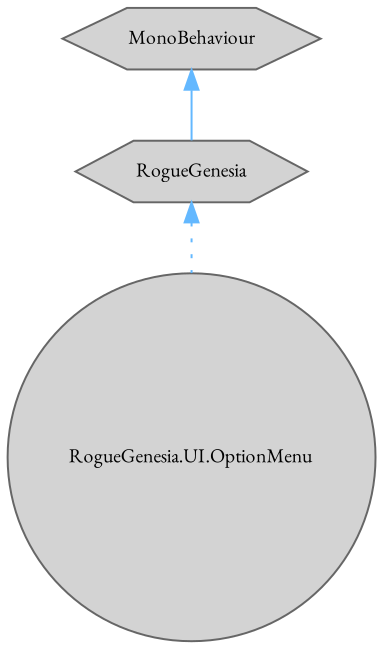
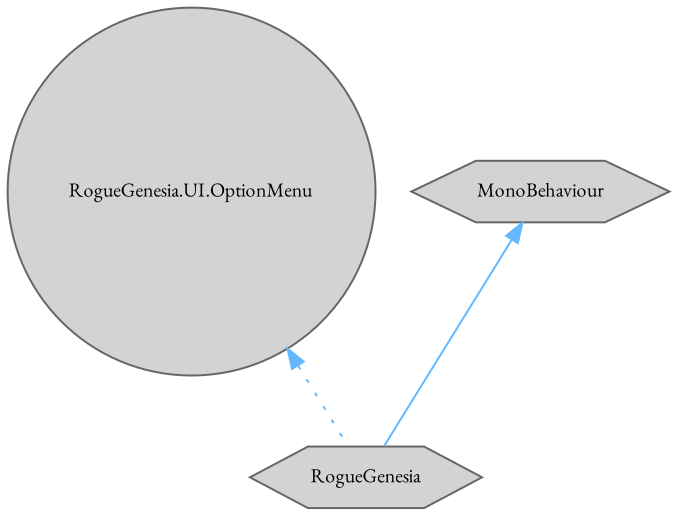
  digraph {
    fontname="EB Garamond"
    node [color=gray40 fillcolor=lightgrey fontname="EB Garamond" fontsize=10 shape=hexagon style=filled]
    edge [color=steelblue1 dir=back fontname="EB Garamond" fontsize=10 labelfontname=Helvetica labelfontsize=10]
    n1 [fontcolor=black height=0.2 label="RogueGenesia.UI.OptionMenu" shape=circle width=0.4]
    n2 [height=0.2 label=RogueGenesia width=0.4]
    n3 [height=0.2 label=MonoBehaviour width=0.4]
-   n2 -> n1 [style=dotted]
+   n1 -> n2 [style=dotted]
    n3 -> n2 [style=solid]
  }
